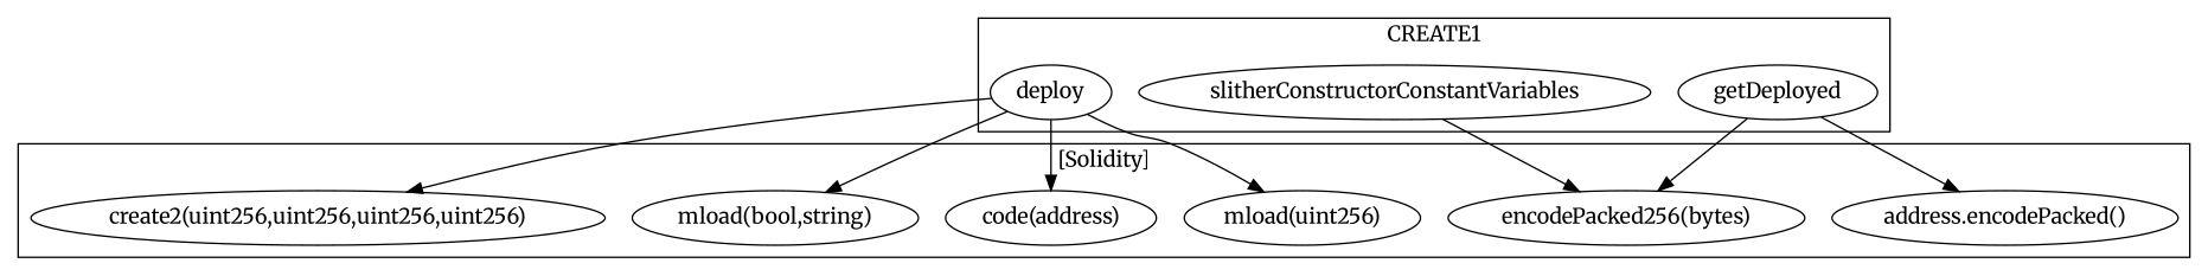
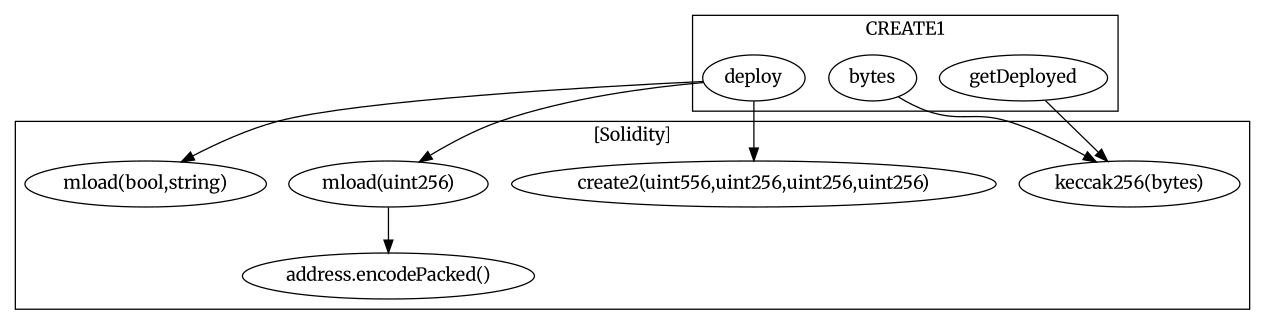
  strict digraph {
    fontname=Merriweather
    node [fontname=Merriweather]
    edge [fontname=Merriweather]
    n1 [label=getDeployed]
    n2 [label=deploy]
-   n3 [label=slitherConstructorConstantVariables]
+   n3 [label=bytes]
    n4 [label="address.encodePacked()"]
-   "keccak256(bytes)" [label="encodePacked256(bytes)"]
-   "create2(uint256,uint256,uint256,uint256)"
+   "keccak256(bytes)"
+   "create2(uint256,uint256,uint256,uint256)" [label="create2(uint556,uint256,uint256,uint256)"]
    "mload(uint256)"
-   "code(address)"
    n9 [label="mload(bool,string)"]
    subgraph cluster_1 {
      label=CREATE1
      n1
      n2
      n3
    }
    subgraph cluster_2 {
      label="[Solidity]"
      n4
      "keccak256(bytes)"
      "create2(uint256,uint256,uint256,uint256)"
      "mload(uint256)"
-     "code(address)"
      n9
    }
-   n1 -> n4
+   "mload(uint256)" -> n4
    n1 -> "keccak256(bytes)"
    n2 -> "create2(uint256,uint256,uint256,uint256)"
    n2 -> "mload(uint256)"
-   n2 -> "code(address)"
    n2 -> n9
    n3 -> "keccak256(bytes)"
  }
